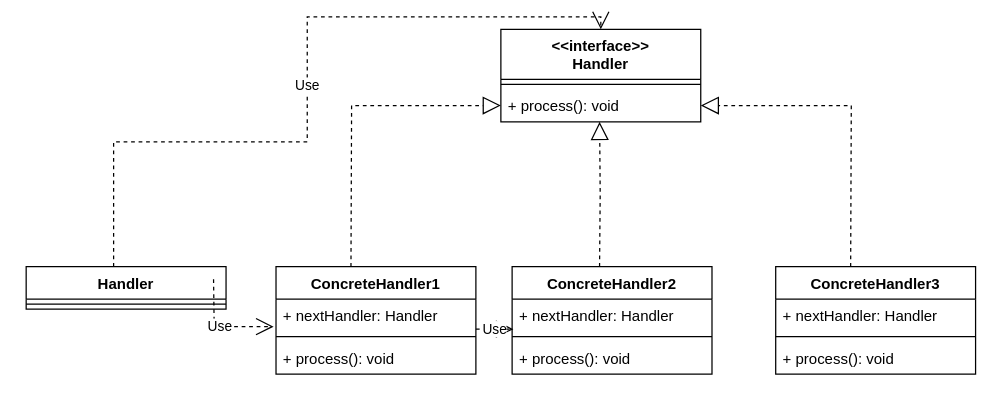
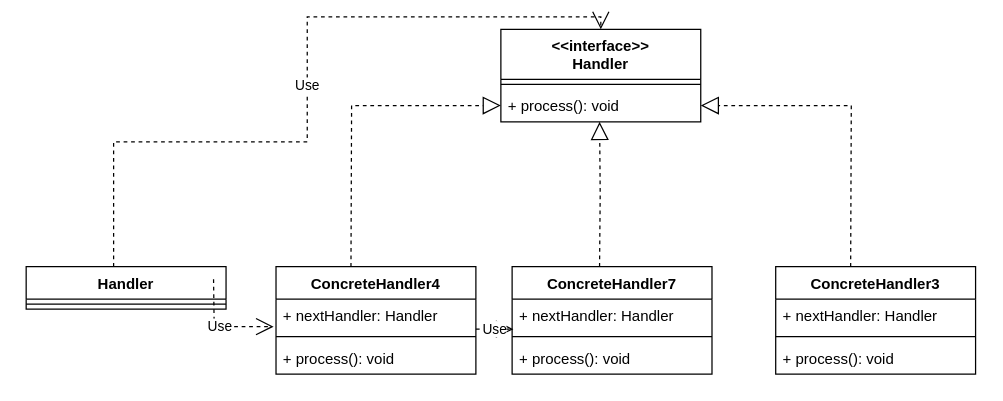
  <mxCell id="0" />
  <mxCell id="1" parent="0" />
  <mxCell id="2" value="Handler" style="swimlane;fontStyle=1;align=center;verticalAlign=top;childLayout=stackLayout;horizontal=1;startSize=26;horizontalStack=0;resizeParent=1;resizeParentMax=0;resizeLast=0;collapsible=1;marginBottom=0;" vertex="1" parent="1"><mxGeometry x="20" y="210" width="160" height="34" as="geometry" /></mxCell>
  <mxCell id="3" value="Use" style="endArrow=open;endSize=12;dashed=1;html=1;rounded=0;edgeStyle=orthogonalEdgeStyle;entryX=0.5;entryY=0;entryDx=0;entryDy=0;" edge="1" parent="2" target="6"><mxGeometry width="160" relative="1" as="geometry"><mxPoint x="70" as="sourcePoint" /><mxPoint x="230" as="targetPoint" /><Array as="points"><mxPoint x="70" y="-100" /><mxPoint x="225" y="-100" /><mxPoint x="225" y="-200" /><mxPoint x="460" y="-200" /></Array></mxGeometry></mxCell>
  <mxCell id="4" value="Use" style="endArrow=open;endSize=12;dashed=1;html=1;rounded=0;edgeStyle=orthogonalEdgeStyle;entryX=-0.012;entryY=0.846;entryDx=0;entryDy=0;entryPerimeter=0;" edge="1" parent="2" target="11"><mxGeometry width="160" relative="1" as="geometry"><mxPoint x="150" y="10" as="sourcePoint" /><mxPoint x="310" y="10" as="targetPoint" /></mxGeometry></mxCell>
  <mxCell id="5" value="" style="line;strokeWidth=1;fillColor=none;align=left;verticalAlign=middle;spacingTop=-1;spacingLeft=3;spacingRight=3;rotatable=0;labelPosition=right;points=[];portConstraint=eastwest;" vertex="1" parent="2"><mxGeometry y="26" width="160" height="8" as="geometry" /></mxCell>
  <mxCell id="6" value="&lt;&lt;interface&gt;&gt;&#10;Handler" style="swimlane;fontStyle=1;align=center;verticalAlign=top;childLayout=stackLayout;horizontal=1;startSize=40;horizontalStack=0;resizeParent=1;resizeParentMax=0;resizeLast=0;collapsible=1;marginBottom=0;" vertex="1" parent="1"><mxGeometry x="400" y="20" width="160" height="74" as="geometry" /></mxCell>
  <mxCell id="7" value="" style="line;strokeWidth=1;fillColor=none;align=left;verticalAlign=middle;spacingTop=-1;spacingLeft=3;spacingRight=3;rotatable=0;labelPosition=right;points=[];portConstraint=eastwest;" vertex="1" parent="6"><mxGeometry y="40" width="160" height="8" as="geometry" /></mxCell>
  <mxCell id="8" value="+ process(): void" style="text;strokeColor=none;fillColor=none;align=left;verticalAlign=top;spacingLeft=4;spacingRight=4;overflow=hidden;rotatable=0;points=[[0,0.5],[1,0.5]];portConstraint=eastwest;" vertex="1" parent="6"><mxGeometry y="48" width="160" height="26" as="geometry" /></mxCell>
- <mxCell id="9" value="ConcreteHandler1" style="swimlane;fontStyle=1;align=center;verticalAlign=top;childLayout=stackLayout;horizontal=1;startSize=26;horizontalStack=0;resizeParent=1;resizeParentMax=0;resizeLast=0;collapsible=1;marginBottom=0;" vertex="1" parent="1"><mxGeometry x="220" y="210" width="160" height="86" as="geometry" /></mxCell>
+ <mxCell id="9" value="ConcreteHandler4" style="swimlane;fontStyle=1;align=center;verticalAlign=top;childLayout=stackLayout;horizontal=1;startSize=26;horizontalStack=0;resizeParent=1;resizeParentMax=0;resizeLast=0;collapsible=1;marginBottom=0;" vertex="1" parent="1"><mxGeometry x="220" y="210" width="160" height="86" as="geometry" /></mxCell>
  <mxCell id="10" value="" style="endArrow=block;dashed=1;endFill=0;endSize=12;html=1;rounded=0;edgeStyle=orthogonalEdgeStyle;" edge="1" parent="9" target="8"><mxGeometry width="160" relative="1" as="geometry"><mxPoint x="60" as="sourcePoint" /><mxPoint x="220" as="targetPoint" /></mxGeometry></mxCell>
  <mxCell id="11" value="+ nextHandler: Handler" style="text;strokeColor=none;fillColor=none;align=left;verticalAlign=top;spacingLeft=4;spacingRight=4;overflow=hidden;rotatable=0;points=[[0,0.5],[1,0.5]];portConstraint=eastwest;" vertex="1" parent="9"><mxGeometry y="26" width="160" height="26" as="geometry" /></mxCell>
  <mxCell id="12" value="" style="line;strokeWidth=1;fillColor=none;align=left;verticalAlign=middle;spacingTop=-1;spacingLeft=3;spacingRight=3;rotatable=0;labelPosition=right;points=[];portConstraint=eastwest;" vertex="1" parent="9"><mxGeometry y="52" width="160" height="8" as="geometry" /></mxCell>
  <mxCell id="13" value="+ process(): void" style="text;strokeColor=none;fillColor=none;align=left;verticalAlign=top;spacingLeft=4;spacingRight=4;overflow=hidden;rotatable=0;points=[[0,0.5],[1,0.5]];portConstraint=eastwest;" vertex="1" parent="9"><mxGeometry y="60" width="160" height="26" as="geometry" /></mxCell>
- <mxCell id="14" value="ConcreteHandler2" style="swimlane;fontStyle=1;align=center;verticalAlign=top;childLayout=stackLayout;horizontal=1;startSize=26;horizontalStack=0;resizeParent=1;resizeParentMax=0;resizeLast=0;collapsible=1;marginBottom=0;" vertex="1" parent="1"><mxGeometry x="409" y="210" width="160" height="86" as="geometry" /></mxCell>
+ <mxCell id="14" value="ConcreteHandler7" style="swimlane;fontStyle=1;align=center;verticalAlign=top;childLayout=stackLayout;horizontal=1;startSize=26;horizontalStack=0;resizeParent=1;resizeParentMax=0;resizeLast=0;collapsible=1;marginBottom=0;" vertex="1" parent="1"><mxGeometry x="409" y="210" width="160" height="86" as="geometry" /></mxCell>
  <mxCell id="15" value="" style="endArrow=block;dashed=1;endFill=0;endSize=12;html=1;rounded=0;edgeStyle=orthogonalEdgeStyle;entryX=0.494;entryY=1;entryDx=0;entryDy=0;entryPerimeter=0;" edge="1" parent="14" target="8"><mxGeometry width="160" relative="1" as="geometry"><mxPoint x="70" as="sourcePoint" /><mxPoint x="230" as="targetPoint" /></mxGeometry></mxCell>
  <mxCell id="16" value="+ nextHandler: Handler" style="text;strokeColor=none;fillColor=none;align=left;verticalAlign=top;spacingLeft=4;spacingRight=4;overflow=hidden;rotatable=0;points=[[0,0.5],[1,0.5]];portConstraint=eastwest;" vertex="1" parent="14"><mxGeometry y="26" width="160" height="26" as="geometry" /></mxCell>
  <mxCell id="17" value="" style="line;strokeWidth=1;fillColor=none;align=left;verticalAlign=middle;spacingTop=-1;spacingLeft=3;spacingRight=3;rotatable=0;labelPosition=right;points=[];portConstraint=eastwest;" vertex="1" parent="14"><mxGeometry y="52" width="160" height="8" as="geometry" /></mxCell>
  <mxCell id="18" value="+ process(): void" style="text;strokeColor=none;fillColor=none;align=left;verticalAlign=top;spacingLeft=4;spacingRight=4;overflow=hidden;rotatable=0;points=[[0,0.5],[1,0.5]];portConstraint=eastwest;" vertex="1" parent="14"><mxGeometry y="60" width="160" height="26" as="geometry" /></mxCell>
  <mxCell id="19" value="ConcreteHandler3" style="swimlane;fontStyle=1;align=center;verticalAlign=top;childLayout=stackLayout;horizontal=1;startSize=26;horizontalStack=0;resizeParent=1;resizeParentMax=0;resizeLast=0;collapsible=1;marginBottom=0;" vertex="1" parent="1"><mxGeometry x="620" y="210" width="160" height="86" as="geometry" /></mxCell>
  <mxCell id="20" value="" style="endArrow=block;dashed=1;endFill=0;endSize=12;html=1;rounded=0;edgeStyle=orthogonalEdgeStyle;" edge="1" parent="19" target="8"><mxGeometry width="160" relative="1" as="geometry"><mxPoint x="60" as="sourcePoint" /><mxPoint x="220" as="targetPoint" /></mxGeometry></mxCell>
  <mxCell id="21" value="+ nextHandler: Handler" style="text;strokeColor=none;fillColor=none;align=left;verticalAlign=top;spacingLeft=4;spacingRight=4;overflow=hidden;rotatable=0;points=[[0,0.5],[1,0.5]];portConstraint=eastwest;" vertex="1" parent="19"><mxGeometry y="26" width="160" height="26" as="geometry" /></mxCell>
  <mxCell id="22" value="" style="line;strokeWidth=1;fillColor=none;align=left;verticalAlign=middle;spacingTop=-1;spacingLeft=3;spacingRight=3;rotatable=0;labelPosition=right;points=[];portConstraint=eastwest;" vertex="1" parent="19"><mxGeometry y="52" width="160" height="8" as="geometry" /></mxCell>
  <mxCell id="23" value="+ process(): void" style="text;strokeColor=none;fillColor=none;align=left;verticalAlign=top;spacingLeft=4;spacingRight=4;overflow=hidden;rotatable=0;points=[[0,0.5],[1,0.5]];portConstraint=eastwest;" vertex="1" parent="19"><mxGeometry y="60" width="160" height="26" as="geometry" /></mxCell>
  <mxCell id="24" value="Use" style="endArrow=open;endSize=12;dashed=1;html=1;rounded=0;edgeStyle=orthogonalEdgeStyle;" edge="1" parent="1"><mxGeometry width="160" relative="1" as="geometry"><mxPoint x="380" y="260" as="sourcePoint" /><mxPoint x="410" y="260" as="targetPoint" /></mxGeometry></mxCell>
